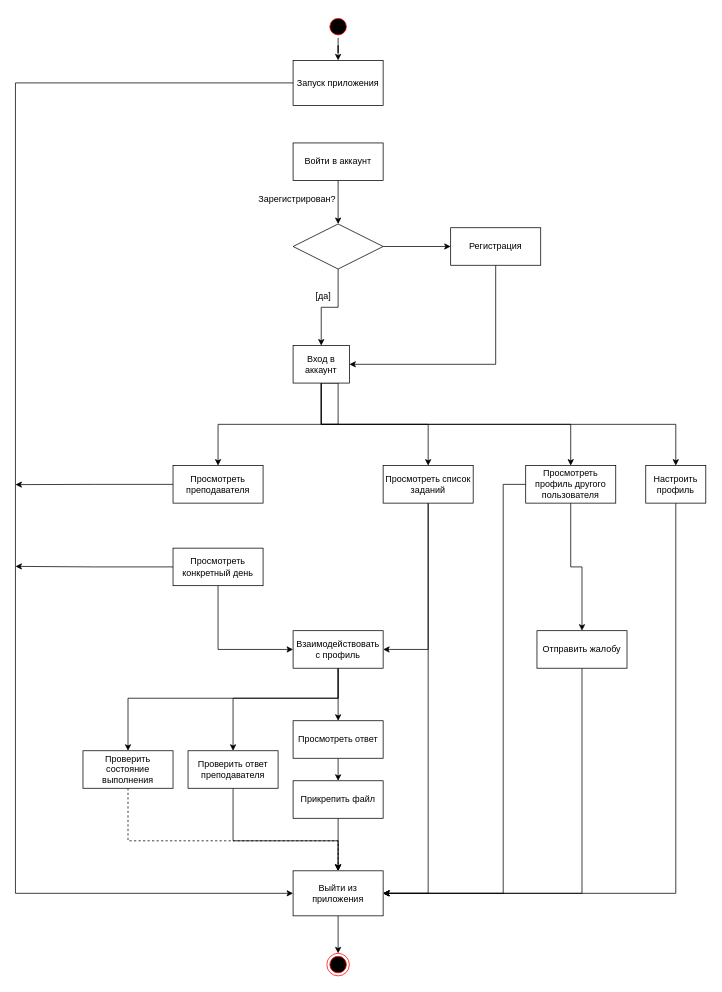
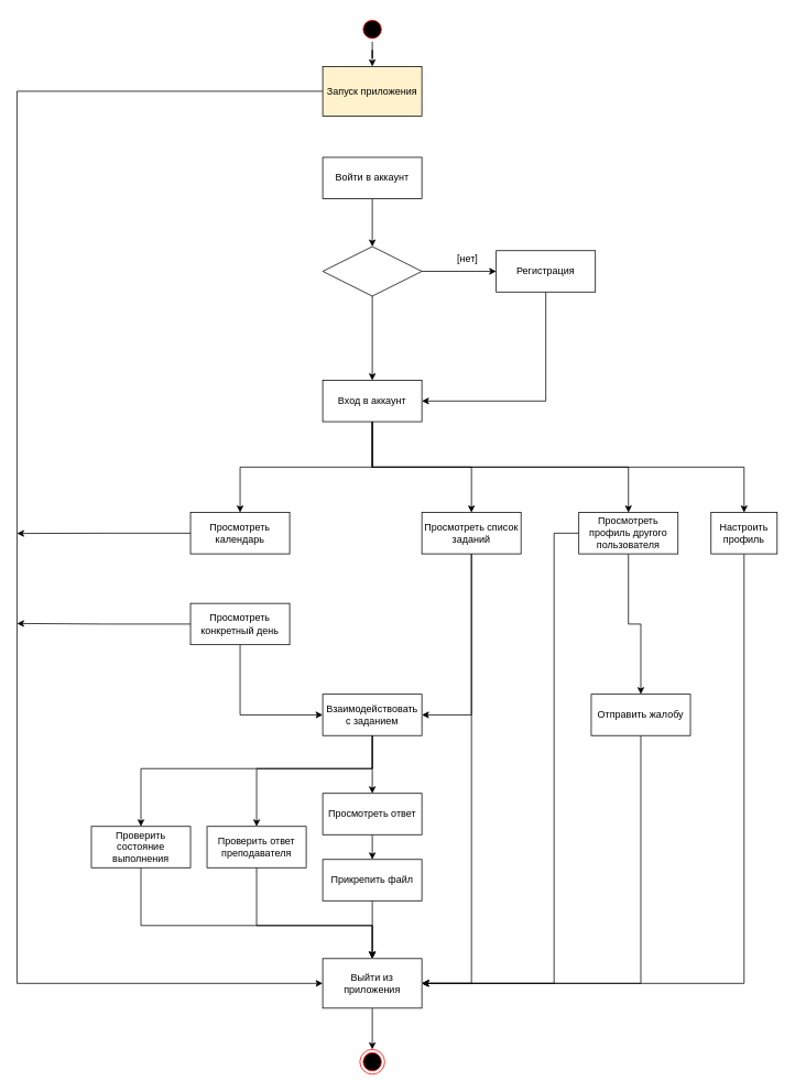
  <mxCell id="0" />
  <mxCell id="1" parent="0" />
  <mxCell id="2" style="edgeStyle=orthogonalEdgeStyle;rounded=0;orthogonalLoop=1;jettySize=auto;html=1;entryX=0;entryY=0.5;entryDx=0;entryDy=0;" parent="1" source="3" target="12" edge="1"><mxGeometry relative="1" as="geometry"><mxPoint x="450" y="243" as="targetPoint" /><Array as="points"><mxPoint x="20" y="110" /><mxPoint x="20" y="1190" /></Array></mxGeometry></mxCell>
- <mxCell id="3" value="Запуск приложения" style="rounded=0;whiteSpace=wrap;html=1;" parent="1" vertex="1"><mxGeometry x="390" y="80" width="120" height="60" as="geometry" /></mxCell>
+ <mxCell id="3" value="Запуск приложения" style="rounded=0;whiteSpace=wrap;html=1;fillColor=#fff2cc;" parent="1" vertex="1"><mxGeometry x="390" y="80" width="120" height="60" as="geometry" /></mxCell>
  <mxCell id="4" style="edgeStyle=orthogonalEdgeStyle;rounded=0;orthogonalLoop=1;jettySize=auto;html=1;exitX=0.5;exitY=1;exitDx=0;exitDy=0;entryX=0.5;entryY=0;entryDx=0;entryDy=0;" parent="1" source="5" target="15" edge="1"><mxGeometry relative="1" as="geometry" /></mxCell>
  <mxCell id="5" value="Войти в аккаунт" style="html=1;whiteSpace=wrap;" parent="1" vertex="1"><mxGeometry x="390" y="190" width="120" height="50" as="geometry" /></mxCell>
  <mxCell id="6" value="" style="ellipse;html=1;shape=endState;fillColor=#000000;strokeColor=#ff0000;" parent="1" vertex="1"><mxGeometry x="435" y="1270" width="30" height="30" as="geometry" /></mxCell>
  <mxCell id="7" style="edgeStyle=orthogonalEdgeStyle;rounded=0;orthogonalLoop=1;jettySize=auto;html=1;exitX=0.5;exitY=1;exitDx=0;exitDy=0;entryX=1;entryY=0.5;entryDx=0;entryDy=0;" parent="1" source="8" target="23" edge="1"><mxGeometry relative="1" as="geometry" /></mxCell>
  <mxCell id="8" value="Регистрация" style="whiteSpace=wrap;html=1;fillColor=rgb(255, 255, 255);strokeColor=rgb(0, 0, 0);fontColor=rgb(0, 0, 0);" parent="1" vertex="1"><mxGeometry x="600" y="303" width="120" height="50" as="geometry" /></mxCell>
  <mxCell id="9" style="edgeStyle=orthogonalEdgeStyle;rounded=0;orthogonalLoop=1;jettySize=auto;html=1;entryX=0.5;entryY=0;entryDx=0;entryDy=0;" parent="1" source="10" target="3" edge="1"><mxGeometry relative="1" as="geometry" /></mxCell>
  <mxCell id="10" value="" style="ellipse;html=1;shape=startState;fillColor=#000000;strokeColor=#ff0000;" parent="1" vertex="1"><mxGeometry x="435" width="30" height="30" as="geometry" y="20" /></mxCell>
  <mxCell id="11" style="edgeStyle=orthogonalEdgeStyle;rounded=0;orthogonalLoop=1;jettySize=auto;html=1;entryX=0.5;entryY=0;entryDx=0;entryDy=0;" parent="1" source="12" target="6" edge="1"><mxGeometry relative="1" as="geometry" /></mxCell>
  <mxCell id="12" value="Выйти из приложения" style="rounded=0;whiteSpace=wrap;html=1;" parent="1" vertex="1"><mxGeometry x="390" y="1160" width="120" height="60" as="geometry" /></mxCell>
  <mxCell id="13" style="edgeStyle=orthogonalEdgeStyle;rounded=0;orthogonalLoop=1;jettySize=auto;html=1;exitX=0.5;exitY=1;exitDx=0;exitDy=0;entryX=0.5;entryY=0;entryDx=0;entryDy=0;" parent="1" source="15" target="23" edge="1"><mxGeometry relative="1" as="geometry"><mxPoint x="449.957" y="440" as="targetPoint" /></mxGeometry></mxCell>
  <mxCell id="14" style="edgeStyle=orthogonalEdgeStyle;rounded=0;orthogonalLoop=1;jettySize=auto;html=1;exitX=1;exitY=0.5;exitDx=0;exitDy=0;entryX=0;entryY=0.5;entryDx=0;entryDy=0;" parent="1" source="15" target="8" edge="1"><mxGeometry relative="1" as="geometry"><mxPoint x="600" y="328" as="targetPoint" /></mxGeometry></mxCell>
  <mxCell id="15" value="" style="rhombus;whiteSpace=wrap;html=1;" parent="1" vertex="1"><mxGeometry x="390" y="298" width="120" height="60" as="geometry" /></mxCell>
- <mxCell id="16" value="Зарегистрирован?" style="text;html=1;align=center;verticalAlign=middle;resizable=0;points=[];autosize=1;strokeColor=none;fillColor=none;" parent="1" vertex="1"><mxGeometry x="330" y="250" width="130" height="30" as="geometry" /></mxCell>
- <mxCell id="18" value="[да]" style="text;html=1;align=center;verticalAlign=middle;resizable=0;points=[];autosize=1;strokeColor=none;fillColor=none;" parent="1" vertex="1"><mxGeometry x="410" y="380" width="40" height="30" as="geometry" /></mxCell>
+ <mxCell id="17" value="[нет]" style="text;html=1;align=center;verticalAlign=middle;resizable=0;points=[];autosize=1;strokeColor=none;fillColor=none;" parent="1" vertex="1"><mxGeometry x="540" y="298" width="50" height="30" as="geometry" /></mxCell>
  <mxCell id="19" style="edgeStyle=orthogonalEdgeStyle;rounded=0;orthogonalLoop=1;jettySize=auto;html=1;exitX=0.5;exitY=1;exitDx=0;exitDy=0;" parent="1" source="23" target="27" edge="1"><mxGeometry relative="1" as="geometry"><Array as="points"><mxPoint x="450" y="565" /><mxPoint x="290" y="565" /></Array></mxGeometry></mxCell>
  <mxCell id="20" style="edgeStyle=orthogonalEdgeStyle;rounded=0;orthogonalLoop=1;jettySize=auto;html=1;exitX=0.5;exitY=1;exitDx=0;exitDy=0;" parent="1" source="23" target="37" edge="1"><mxGeometry relative="1" as="geometry" /></mxCell>
  <mxCell id="21" style="edgeStyle=orthogonalEdgeStyle;rounded=0;orthogonalLoop=1;jettySize=auto;html=1;exitX=0.5;exitY=1;exitDx=0;exitDy=0;entryX=0.5;entryY=0;entryDx=0;entryDy=0;" parent="1" source="23" target="40" edge="1"><mxGeometry relative="1" as="geometry" /></mxCell>
  <mxCell id="22" style="edgeStyle=orthogonalEdgeStyle;rounded=0;orthogonalLoop=1;jettySize=auto;html=1;exitX=0.5;exitY=1;exitDx=0;exitDy=0;entryX=0.5;entryY=0;entryDx=0;entryDy=0;" parent="1" source="23" target="25" edge="1"><mxGeometry relative="1" as="geometry" /></mxCell>
- <mxCell id="23" value="Вход в аккаунт" style="whiteSpace=wrap;html=1;fillColor=rgb(255, 255, 255);strokeColor=rgb(0, 0, 0);fontColor=rgb(0, 0, 0);" parent="1" vertex="1"><mxGeometry x="390" y="460" width="75" height="50" as="geometry" /></mxCell>
+ <mxCell id="23" value="Вход в аккаунт" style="whiteSpace=wrap;html=1;fillColor=rgb(255, 255, 255);strokeColor=rgb(0, 0, 0);fontColor=rgb(0, 0, 0);" parent="1" vertex="1"><mxGeometry x="390" y="460" width="120" height="50" as="geometry" /></mxCell>
  <mxCell id="24" style="edgeStyle=orthogonalEdgeStyle;rounded=0;orthogonalLoop=1;jettySize=auto;html=1;exitX=0.5;exitY=1;exitDx=0;exitDy=0;entryX=1;entryY=0.5;entryDx=0;entryDy=0;" parent="1" source="25" target="12" edge="1"><mxGeometry relative="1" as="geometry" /></mxCell>
  <mxCell id="25" value="Настроить профиль" style="whiteSpace=wrap;html=1;fillColor=rgb(255, 255, 255);strokeColor=rgb(0, 0, 0);fontColor=rgb(0, 0, 0);" parent="1" vertex="1"><mxGeometry x="860" y="620" width="80" height="50" as="geometry" /></mxCell>
  <mxCell id="26" style="edgeStyle=orthogonalEdgeStyle;rounded=0;orthogonalLoop=1;jettySize=auto;html=1;exitX=0;exitY=0.5;exitDx=0;exitDy=0;" parent="1" source="27" edge="1"><mxGeometry relative="1" as="geometry"><mxPoint x="20" y="645.316" as="targetPoint" /></mxGeometry></mxCell>
- <mxCell id="27" value="Просмотреть преподавателя" style="whiteSpace=wrap;html=1;fillColor=rgb(255, 255, 255);strokeColor=rgb(0, 0, 0);fontColor=rgb(0, 0, 0);" parent="1" vertex="1"><mxGeometry x="230" y="620" width="120" height="50" as="geometry" /></mxCell>
+ <mxCell id="27" value="Просмотреть календарь" style="whiteSpace=wrap;html=1;fillColor=rgb(255, 255, 255);strokeColor=rgb(0, 0, 0);fontColor=rgb(0, 0, 0);" parent="1" vertex="1"><mxGeometry x="230" y="620" width="120" height="50" as="geometry" /></mxCell>
  <mxCell id="28" style="edgeStyle=orthogonalEdgeStyle;rounded=0;orthogonalLoop=1;jettySize=auto;html=1;exitX=0.5;exitY=1;exitDx=0;exitDy=0;entryX=0;entryY=0.5;entryDx=0;entryDy=0;" parent="1" source="30" target="34" edge="1"><mxGeometry relative="1" as="geometry" /></mxCell>
  <mxCell id="29" style="edgeStyle=orthogonalEdgeStyle;rounded=0;orthogonalLoop=1;jettySize=auto;html=1;exitX=0;exitY=0.5;exitDx=0;exitDy=0;" parent="1" source="30" edge="1"><mxGeometry relative="1" as="geometry"><mxPoint x="20" y="754.308" as="targetPoint" /></mxGeometry></mxCell>
  <mxCell id="30" value="Просмотреть конкретный день" style="whiteSpace=wrap;html=1;fillColor=rgb(255, 255, 255);strokeColor=rgb(0, 0, 0);fontColor=rgb(0, 0, 0);" parent="1" vertex="1"><mxGeometry x="230" y="730" width="120" height="50" as="geometry" /></mxCell>
  <mxCell id="31" style="edgeStyle=orthogonalEdgeStyle;rounded=0;orthogonalLoop=1;jettySize=auto;html=1;exitX=0.5;exitY=1;exitDx=0;exitDy=0;entryX=0.5;entryY=0;entryDx=0;entryDy=0;" parent="1" source="34" target="44" edge="1"><mxGeometry relative="1" as="geometry"><Array as="points"><mxPoint x="450" y="930" /><mxPoint x="170" y="930" /></Array></mxGeometry></mxCell>
  <mxCell id="32" style="edgeStyle=orthogonalEdgeStyle;rounded=0;orthogonalLoop=1;jettySize=auto;html=1;exitX=0.5;exitY=1;exitDx=0;exitDy=0;entryX=0.5;entryY=0;entryDx=0;entryDy=0;" parent="1" source="34" target="46" edge="1"><mxGeometry relative="1" as="geometry"><Array as="points"><mxPoint x="450" y="930" /><mxPoint x="310" y="930" /></Array></mxGeometry></mxCell>
  <mxCell id="33" style="edgeStyle=orthogonalEdgeStyle;rounded=0;orthogonalLoop=1;jettySize=auto;html=1;exitX=0.5;exitY=1;exitDx=0;exitDy=0;entryX=0.5;entryY=0;entryDx=0;entryDy=0;" parent="1" source="34" target="48" edge="1"><mxGeometry relative="1" as="geometry" /></mxCell>
- <mxCell id="34" value="Взаимодействовать с профиль" style="whiteSpace=wrap;html=1;fillColor=rgb(255, 255, 255);strokeColor=rgb(0, 0, 0);fontColor=rgb(0, 0, 0);" parent="1" vertex="1"><mxGeometry x="390" y="840" width="120" height="50" as="geometry" /></mxCell>
+ <mxCell id="34" value="Взаимодействовать с заданием" style="whiteSpace=wrap;html=1;fillColor=rgb(255, 255, 255);strokeColor=rgb(0, 0, 0);fontColor=rgb(0, 0, 0);" parent="1" vertex="1"><mxGeometry x="390" y="840" width="120" height="50" as="geometry" /></mxCell>
  <mxCell id="35" style="edgeStyle=orthogonalEdgeStyle;rounded=0;orthogonalLoop=1;jettySize=auto;html=1;exitX=0.5;exitY=1;exitDx=0;exitDy=0;entryX=1;entryY=0.5;entryDx=0;entryDy=0;" parent="1" source="37" target="34" edge="1"><mxGeometry relative="1" as="geometry" /></mxCell>
  <mxCell id="36" style="edgeStyle=orthogonalEdgeStyle;rounded=0;orthogonalLoop=1;jettySize=auto;html=1;exitX=0.5;exitY=1;exitDx=0;exitDy=0;entryX=1;entryY=0.5;entryDx=0;entryDy=0;" parent="1" source="37" target="12" edge="1"><mxGeometry relative="1" as="geometry" /></mxCell>
  <mxCell id="37" value="Просмотреть список заданий" style="whiteSpace=wrap;html=1;fillColor=rgb(255, 255, 255);strokeColor=rgb(0, 0, 0);fontColor=rgb(0, 0, 0);" parent="1" vertex="1"><mxGeometry x="510" y="620" width="120" height="50" as="geometry" /></mxCell>
  <mxCell id="38" style="edgeStyle=orthogonalEdgeStyle;rounded=0;orthogonalLoop=1;jettySize=auto;html=1;exitX=0.5;exitY=1;exitDx=0;exitDy=0;entryX=0.5;entryY=0;entryDx=0;entryDy=0;" parent="1" source="40" target="42" edge="1"><mxGeometry relative="1" as="geometry" /></mxCell>
  <mxCell id="39" style="edgeStyle=orthogonalEdgeStyle;rounded=0;orthogonalLoop=1;jettySize=auto;html=1;exitX=0;exitY=0.5;exitDx=0;exitDy=0;entryX=1;entryY=0.5;entryDx=0;entryDy=0;" parent="1" source="40" target="12" edge="1"><mxGeometry relative="1" as="geometry"><Array as="points"><mxPoint x="670" y="645" /><mxPoint x="670" y="1190" /></Array></mxGeometry></mxCell>
  <mxCell id="40" value="Просмотреть профиль другого пользователя" style="whiteSpace=wrap;html=1;fillColor=rgb(255, 255, 255);strokeColor=rgb(0, 0, 0);fontColor=rgb(0, 0, 0);" parent="1" vertex="1"><mxGeometry x="700" y="620" width="120" height="50" as="geometry" /></mxCell>
  <mxCell id="41" style="edgeStyle=orthogonalEdgeStyle;rounded=0;orthogonalLoop=1;jettySize=auto;html=1;exitX=0.5;exitY=1;exitDx=0;exitDy=0;entryX=1;entryY=0.5;entryDx=0;entryDy=0;" parent="1" source="42" target="12" edge="1"><mxGeometry relative="1" as="geometry" /></mxCell>
  <mxCell id="42" value="Отправить жалобу" style="whiteSpace=wrap;html=1;fillColor=rgb(255, 255, 255);strokeColor=rgb(0, 0, 0);fontColor=rgb(0, 0, 0);" parent="1" vertex="1"><mxGeometry x="715" y="840" width="120" height="50" as="geometry" /></mxCell>
- <mxCell id="43" style="edgeStyle=orthogonalEdgeStyle;rounded=0;orthogonalLoop=1;jettySize=auto;html=1;exitX=0.5;exitY=1;exitDx=0;exitDy=0;entryX=0.5;entryY=0;entryDx=0;entryDy=0;dashed=1;" parent="1" source="44" target="12" edge="1"><mxGeometry relative="1" as="geometry"><Array as="points"><mxPoint x="170" y="1120" /><mxPoint x="450" y="1120" /></Array></mxGeometry></mxCell>
+ <mxCell id="43" style="edgeStyle=orthogonalEdgeStyle;rounded=0;orthogonalLoop=1;jettySize=auto;html=1;exitX=0.5;exitY=1;exitDx=0;exitDy=0;entryX=0.5;entryY=0;entryDx=0;entryDy=0;" parent="1" source="44" target="12" edge="1"><mxGeometry relative="1" as="geometry"><Array as="points"><mxPoint x="170" y="1120" /><mxPoint x="450" y="1120" /></Array></mxGeometry></mxCell>
  <mxCell id="44" value="Проверить состояние выполнения" style="whiteSpace=wrap;html=1;fillColor=rgb(255, 255, 255);strokeColor=rgb(0, 0, 0);fontColor=rgb(0, 0, 0);" parent="1" vertex="1"><mxGeometry x="110" y="1000" width="120" height="50" as="geometry" /></mxCell>
  <mxCell id="45" style="edgeStyle=orthogonalEdgeStyle;rounded=0;orthogonalLoop=1;jettySize=auto;html=1;exitX=0.5;exitY=1;exitDx=0;exitDy=0;" parent="1" source="46" edge="1"><mxGeometry relative="1" as="geometry"><mxPoint x="450" y="1160" as="targetPoint" /><Array as="points"><mxPoint x="310" y="1120" /><mxPoint x="450" y="1120" /></Array></mxGeometry></mxCell>
  <mxCell id="46" value="Проверить ответ преподавателя" style="whiteSpace=wrap;html=1;fillColor=rgb(255, 255, 255);strokeColor=rgb(0, 0, 0);fontColor=rgb(0, 0, 0);" parent="1" vertex="1"><mxGeometry x="250" y="1000" width="120" height="50" as="geometry" /></mxCell>
  <mxCell id="47" style="edgeStyle=orthogonalEdgeStyle;rounded=0;orthogonalLoop=1;jettySize=auto;html=1;exitX=0.5;exitY=1;exitDx=0;exitDy=0;entryX=0.5;entryY=0;entryDx=0;entryDy=0;" parent="1" source="48" target="50" edge="1"><mxGeometry relative="1" as="geometry" /></mxCell>
  <mxCell id="48" value="Просмотреть ответ" style="whiteSpace=wrap;html=1;fillColor=rgb(255, 255, 255);strokeColor=rgb(0, 0, 0);fontColor=rgb(0, 0, 0);" parent="1" vertex="1"><mxGeometry x="390" y="960" width="120" height="50" as="geometry" /></mxCell>
  <mxCell id="49" style="edgeStyle=orthogonalEdgeStyle;rounded=0;orthogonalLoop=1;jettySize=auto;html=1;exitX=0.5;exitY=1;exitDx=0;exitDy=0;entryX=0.5;entryY=0;entryDx=0;entryDy=0;" parent="1" source="50" target="12" edge="1"><mxGeometry relative="1" as="geometry" /></mxCell>
  <mxCell id="50" value="Прикрепить файл" style="whiteSpace=wrap;html=1;fillColor=rgb(255, 255, 255);strokeColor=rgb(0, 0, 0);fontColor=rgb(0, 0, 0);" parent="1" vertex="1"><mxGeometry x="390" y="1040" width="120" height="50" as="geometry" /></mxCell>
